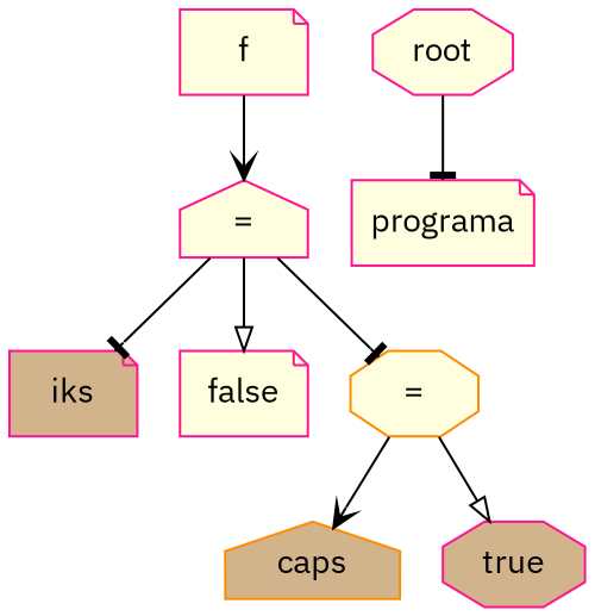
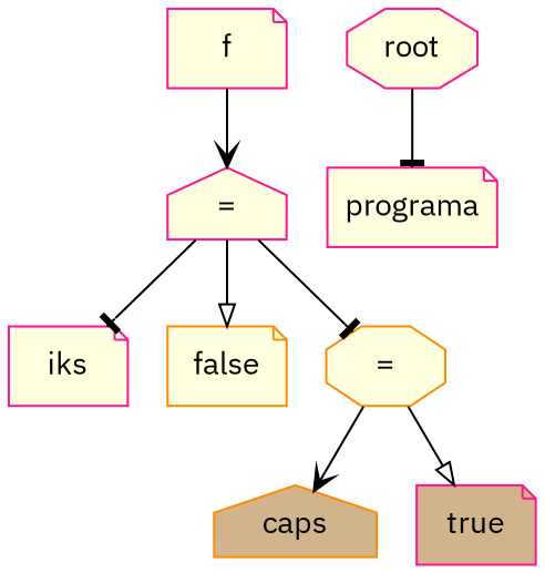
  digraph {
    fontname="IBM Plex Sans"
    node [color=deeppink fillcolor=lightyellow fontname="IBM Plex Sans" shape=note style=filled]
    edge [arrowhead=tee fontname="IBM Plex Sans"]
-   n1 [fillcolor=tan label=iks]
-   n2 [label=false]
+   n1 [label=iks]
+   n2 [color=darkorange label=false]
    n3 [label="=" shape=house]
    n4 [color=darkorange label="=" shape=octagon]
    n5 [color=darkorange fillcolor=tan label=caps shape=house]
-   n6 [fillcolor=tan label=true shape=octagon]
+   n6 [fillcolor=tan label=true]
    n7 [label=f]
    n8 [label=programa]
    n9 [label=root shape=octagon]
    n3 -> n1
    n3 -> n2 [arrowhead=onormal]
    n3 -> n4
    n4 -> n5 [arrowhead=vee]
    n4 -> n6 [arrowhead=onormal]
    n7 -> n3 [arrowhead=vee]
    n9 -> n8
  }
